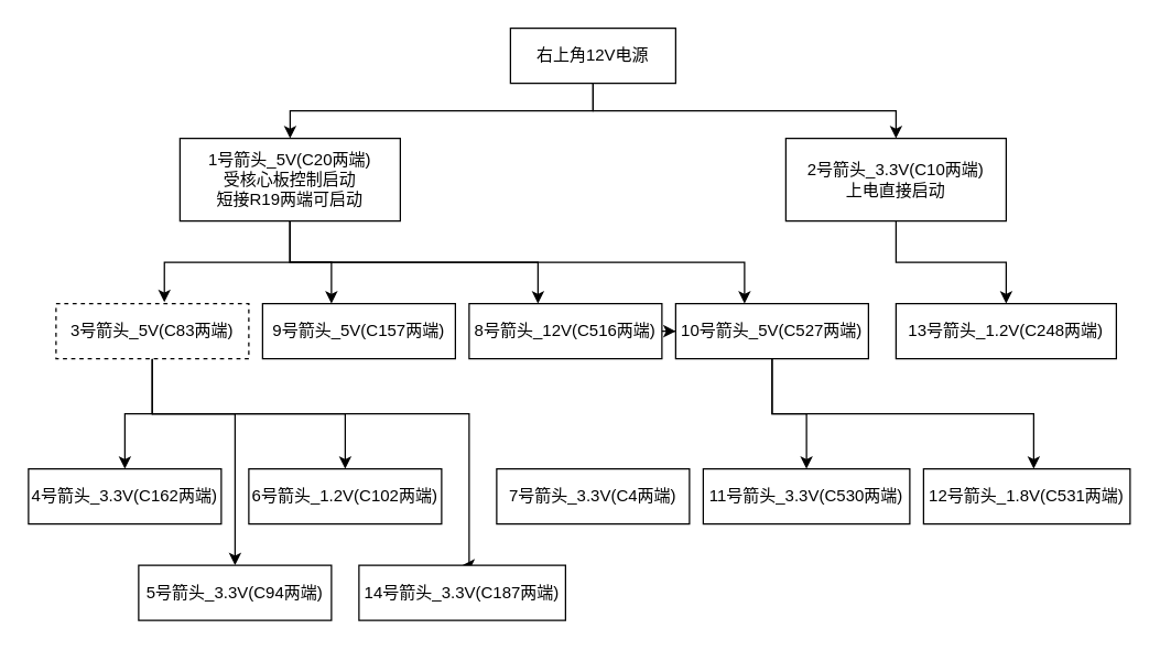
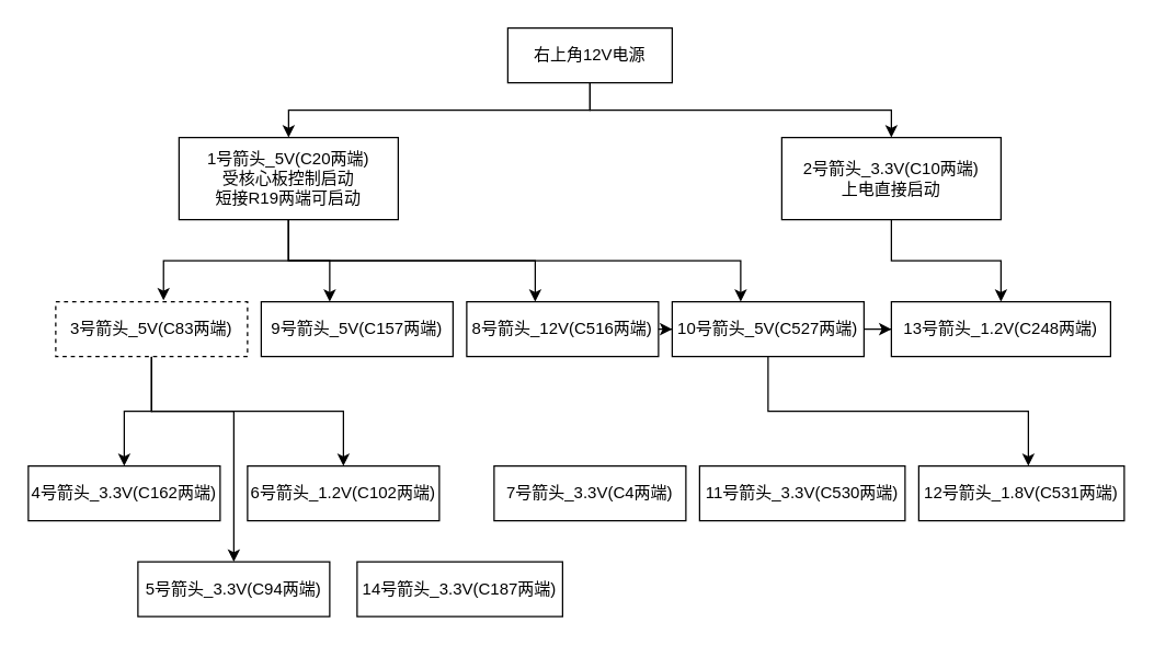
  <mxCell id="0" />
  <mxCell id="1" parent="0" />
  <mxCell id="2" style="edgeStyle=orthogonalEdgeStyle;rounded=0;orthogonalLoop=1;jettySize=auto;html=1;exitX=0.5;exitY=1;exitDx=0;exitDy=0;entryX=0.5;entryY=0;entryDx=0;entryDy=0;" edge="1" parent="1" source="4" target="9"><mxGeometry relative="1" as="geometry" /></mxCell>
  <mxCell id="3" style="edgeStyle=orthogonalEdgeStyle;rounded=0;orthogonalLoop=1;jettySize=auto;html=1;exitX=0.5;exitY=1;exitDx=0;exitDy=0;" edge="1" parent="1" source="4" target="11"><mxGeometry relative="1" as="geometry" /></mxCell>
  <mxCell id="4" value="右上角12V电源" style="rounded=0;whiteSpace=wrap;html=1;" vertex="1" parent="1"><mxGeometry x="370" y="20" width="120" height="40" as="geometry" /></mxCell>
  <mxCell id="5" style="edgeStyle=orthogonalEdgeStyle;rounded=0;orthogonalLoop=1;jettySize=auto;html=1;" edge="1" parent="1" source="9" target="17"><mxGeometry relative="1" as="geometry"><Array as="points"><mxPoint x="210" y="190" /><mxPoint x="240" y="190" /></Array></mxGeometry></mxCell>
  <mxCell id="6" style="edgeStyle=orthogonalEdgeStyle;rounded=0;orthogonalLoop=1;jettySize=auto;html=1;" edge="1" parent="1" source="9" target="19"><mxGeometry relative="1" as="geometry"><Array as="points"><mxPoint x="210" y="190" /><mxPoint x="390" y="190" /></Array></mxGeometry></mxCell>
  <mxCell id="7" style="edgeStyle=orthogonalEdgeStyle;rounded=0;orthogonalLoop=1;jettySize=auto;html=1;entryX=0.562;entryY=-0.025;entryDx=0;entryDy=0;entryPerimeter=0;" edge="1" parent="1" source="9" target="16"><mxGeometry relative="1" as="geometry" /></mxCell>
  <mxCell id="8" style="edgeStyle=orthogonalEdgeStyle;rounded=0;orthogonalLoop=1;jettySize=auto;html=1;" edge="1" parent="1" source="9" target="27"><mxGeometry relative="1" as="geometry"><Array as="points"><mxPoint x="210" y="190" /><mxPoint x="540" y="190" /></Array></mxGeometry></mxCell>
  <mxCell id="9" value="1号箭头_5V(C20两端)&lt;br&gt;受核心板控制启动&lt;br&gt;短接R19两端可启动" style="rounded=0;whiteSpace=wrap;html=1;" vertex="1" parent="1"><mxGeometry x="130" y="100" width="160" height="60" as="geometry" /></mxCell>
  <mxCell id="10" style="edgeStyle=orthogonalEdgeStyle;rounded=0;orthogonalLoop=1;jettySize=auto;html=1;entryX=0.5;entryY=0;entryDx=0;entryDy=0;" edge="1" parent="1" source="11" target="20"><mxGeometry relative="1" as="geometry"><Array as="points"><mxPoint x="650" y="190" /><mxPoint x="730" y="190" /></Array></mxGeometry></mxCell>
  <mxCell id="11" value="2号箭头_3.3V(C10两端)&lt;br&gt;上电直接启动" style="rounded=0;whiteSpace=wrap;html=1;" vertex="1" parent="1"><mxGeometry x="570" y="100" width="160" height="60" as="geometry" /></mxCell>
  <mxCell id="12" style="edgeStyle=orthogonalEdgeStyle;rounded=0;orthogonalLoop=1;jettySize=auto;html=1;entryX=0.5;entryY=0;entryDx=0;entryDy=0;" edge="1" parent="1" source="16" target="21"><mxGeometry relative="1" as="geometry" /></mxCell>
  <mxCell id="13" style="edgeStyle=orthogonalEdgeStyle;rounded=0;orthogonalLoop=1;jettySize=auto;html=1;entryX=0.5;entryY=0;entryDx=0;entryDy=0;" edge="1" parent="1" source="16" target="22"><mxGeometry relative="1" as="geometry"><Array as="points"><mxPoint x="110" y="300" /><mxPoint x="170" y="300" /></Array></mxGeometry></mxCell>
  <mxCell id="14" style="edgeStyle=orthogonalEdgeStyle;rounded=0;orthogonalLoop=1;jettySize=auto;html=1;" edge="1" parent="1" source="16" target="23"><mxGeometry relative="1" as="geometry"><Array as="points"><mxPoint x="110" y="300" /><mxPoint x="250" y="300" /></Array></mxGeometry></mxCell>
- <mxCell id="15" style="edgeStyle=orthogonalEdgeStyle;rounded=0;orthogonalLoop=1;jettySize=auto;html=1;entryX=0.5;entryY=0;entryDx=0;entryDy=0;" edge="1" parent="1" source="16" target="30"><mxGeometry relative="1" as="geometry"><Array as="points"><mxPoint x="110" y="300" /><mxPoint x="340" y="300" /></Array></mxGeometry></mxCell>
  <mxCell id="16" value="3号箭头_5V(C83两端)" style="rounded=0;whiteSpace=wrap;html=1;dashed=1;" vertex="1" parent="1"><mxGeometry x="40" y="220" width="140" height="40" as="geometry" /></mxCell>
  <mxCell id="17" value="9号箭头_5V(C157两端)" style="rounded=0;whiteSpace=wrap;html=1;" vertex="1" parent="1"><mxGeometry x="190" y="220" width="140" height="40" as="geometry" /></mxCell>
  <mxCell id="18" style="edgeStyle=orthogonalEdgeStyle;rounded=0;orthogonalLoop=1;jettySize=auto;html=1;" edge="1" parent="1" source="19" target="27"><mxGeometry relative="1" as="geometry" /></mxCell>
  <mxCell id="19" value="8号箭头_12V(C516两端)" style="rounded=0;whiteSpace=wrap;html=1;" vertex="1" parent="1"><mxGeometry x="340" y="220" width="140" height="40" as="geometry" /></mxCell>
  <mxCell id="20" value="13号箭头_1.2V(C248两端)" style="rounded=0;whiteSpace=wrap;html=1;" vertex="1" parent="1"><mxGeometry x="650" y="220" width="160" height="40" as="geometry" /></mxCell>
  <mxCell id="21" value="4号箭头_3.3V(C162两端)" style="rounded=0;whiteSpace=wrap;html=1;" vertex="1" parent="1"><mxGeometry x="20" y="340" width="140" height="40" as="geometry" /></mxCell>
  <mxCell id="22" value="5号箭头_3.3V(C94两端)" style="rounded=0;whiteSpace=wrap;html=1;" vertex="1" parent="1"><mxGeometry x="100" y="410" width="140" height="40" as="geometry" /></mxCell>
  <mxCell id="23" value="6号箭头_1.2V(C102两端)" style="rounded=0;whiteSpace=wrap;html=1;" vertex="1" parent="1"><mxGeometry x="180" y="340" width="140" height="40" as="geometry" /></mxCell>
  <mxCell id="24" value="7号箭头_3.3V(C4两端)" style="rounded=0;whiteSpace=wrap;html=1;" vertex="1" parent="1"><mxGeometry x="360" y="340" width="140" height="40" as="geometry" /></mxCell>
- <mxCell id="25" style="edgeStyle=orthogonalEdgeStyle;rounded=0;orthogonalLoop=1;jettySize=auto;html=1;" edge="1" parent="1" source="27" target="28"><mxGeometry relative="1" as="geometry" /></mxCell>
+ <mxCell id="25" style="edgeStyle=orthogonalEdgeStyle;rounded=0;orthogonalLoop=1;jettySize=auto;html=1;" edge="1" parent="1" source="27" target="20"><mxGeometry relative="1" as="geometry" /></mxCell>
  <mxCell id="26" style="edgeStyle=orthogonalEdgeStyle;rounded=0;orthogonalLoop=1;jettySize=auto;html=1;" edge="1" parent="1" source="27" target="29"><mxGeometry relative="1" as="geometry"><Array as="points"><mxPoint x="560" y="300" /><mxPoint x="750" y="300" /></Array></mxGeometry></mxCell>
  <mxCell id="27" value="10号箭头_5V(C527两端)" style="rounded=0;whiteSpace=wrap;html=1;" vertex="1" parent="1"><mxGeometry x="490" y="220" width="140" height="40" as="geometry" /></mxCell>
  <mxCell id="28" value="11号箭头_3.3V(C530两端)" style="rounded=0;whiteSpace=wrap;html=1;" vertex="1" parent="1"><mxGeometry x="510" y="340" width="150" height="40" as="geometry" /></mxCell>
  <mxCell id="29" value="12号箭头_1.8V(C531两端)" style="rounded=0;whiteSpace=wrap;html=1;" vertex="1" parent="1"><mxGeometry x="670" y="340" width="150" height="40" as="geometry" /></mxCell>
  <mxCell id="30" value="14号箭头_3.3V(C187两端)" style="rounded=0;whiteSpace=wrap;html=1;" vertex="1" parent="1"><mxGeometry x="260" y="410" width="150" height="40" as="geometry" /></mxCell>
